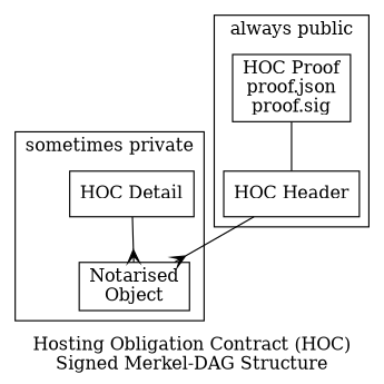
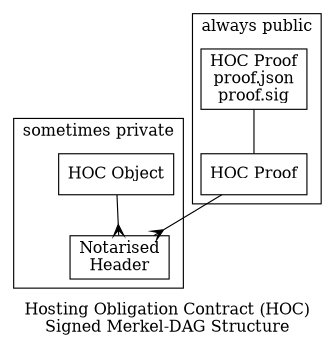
  digraph {
    label="Hosting Obligation Contract (HOC)\nSigned Merkel-DAG Structure"
    node [shape=rectangle]
    edge [arrowhead=crow]
-   n1 [label="HOC Detail"]
-   n2 [label="Notarised\nObject"]
+   n1 [label="HOC Object"]
+   n2 [label="Notarised\nHeader"]
    n3 [label="HOC Proof\nproof.json\nproof.sig"]
-   n4 [label="HOC Header"]
+   n4 [label="HOC Proof"]
    subgraph cluster_1 {
      label="sometimes private"
      n1
      n2
    }
    subgraph cluster_2 {
      label="always public"
      n3
      n4
    }
    n1 -> n2
    n3 -> n4 [arrowhead=none]
    n4 -> n2
  }
